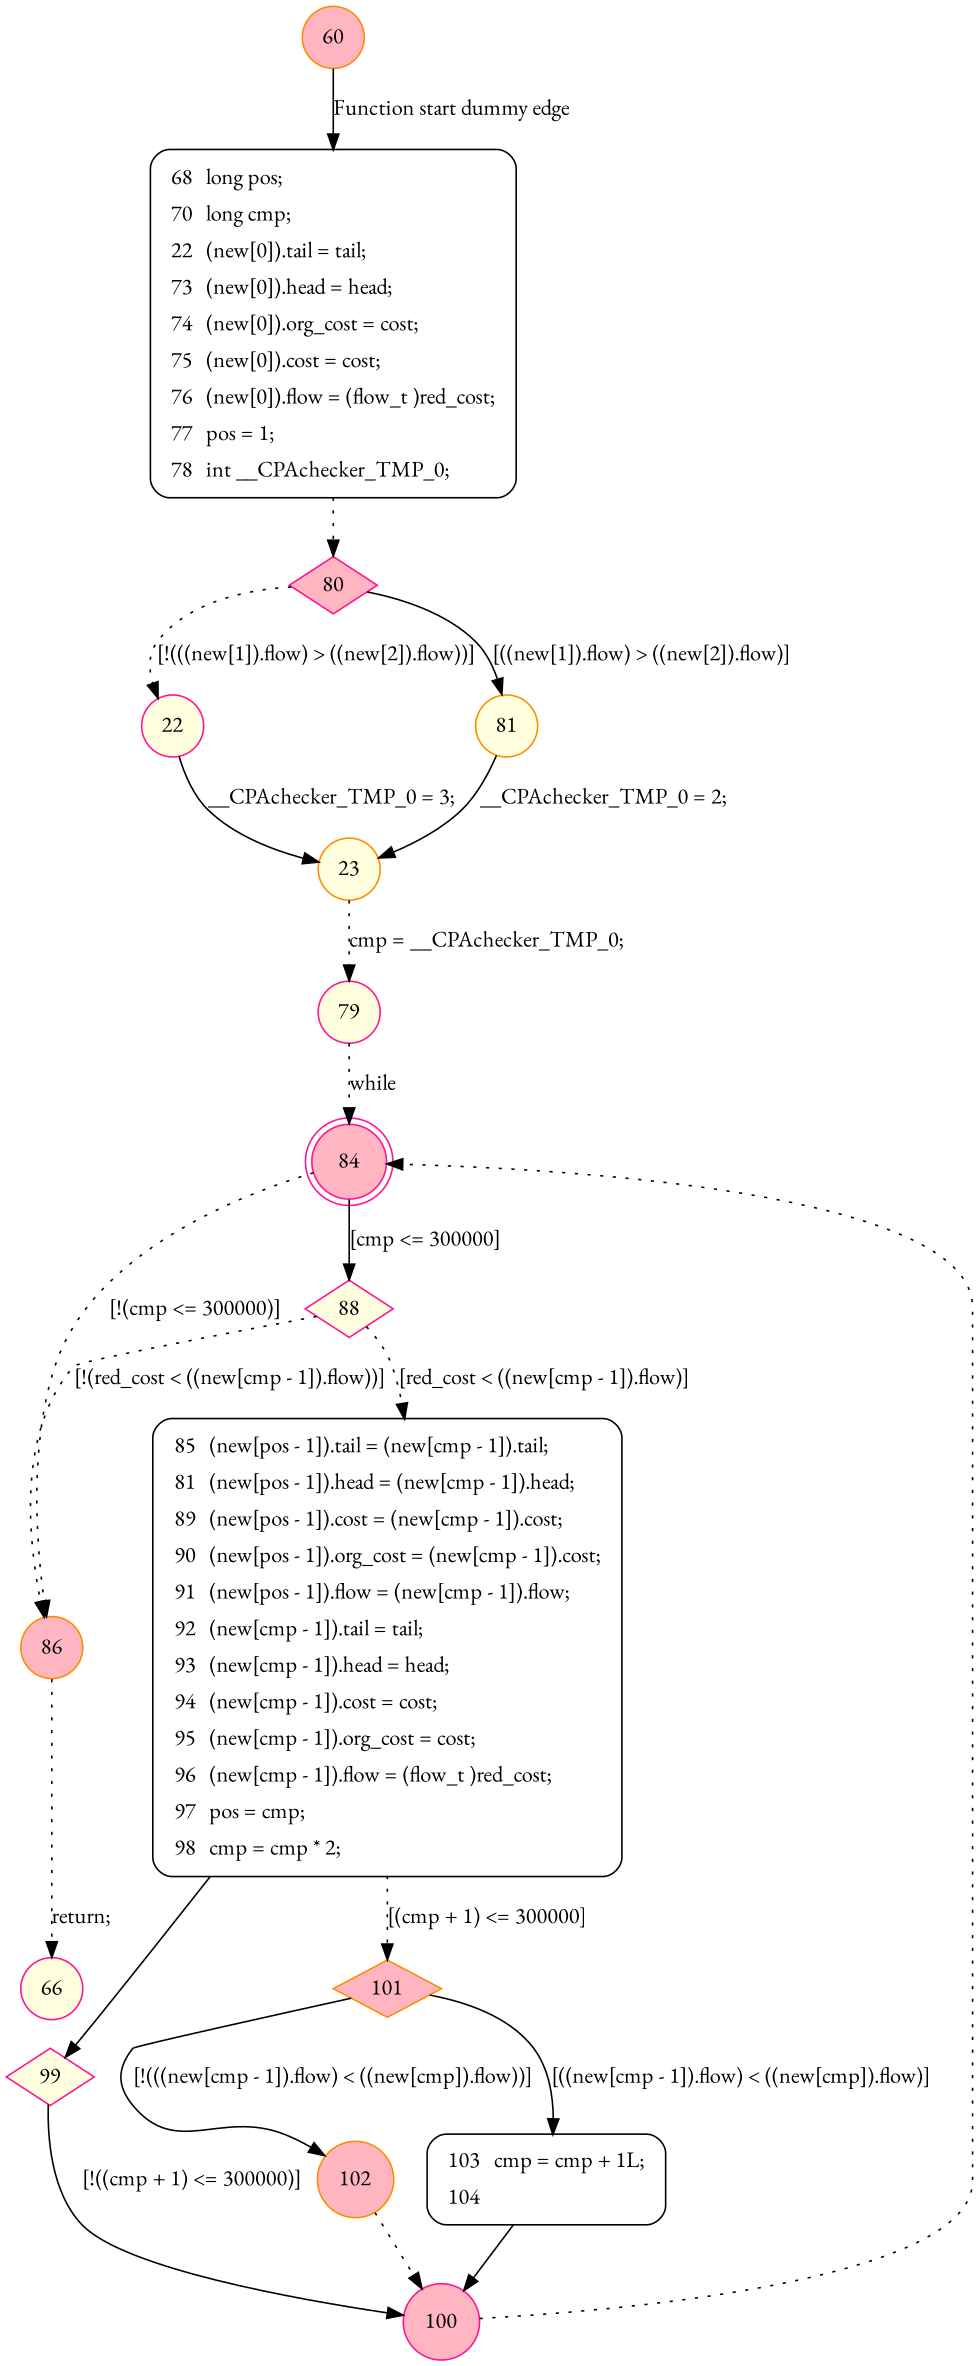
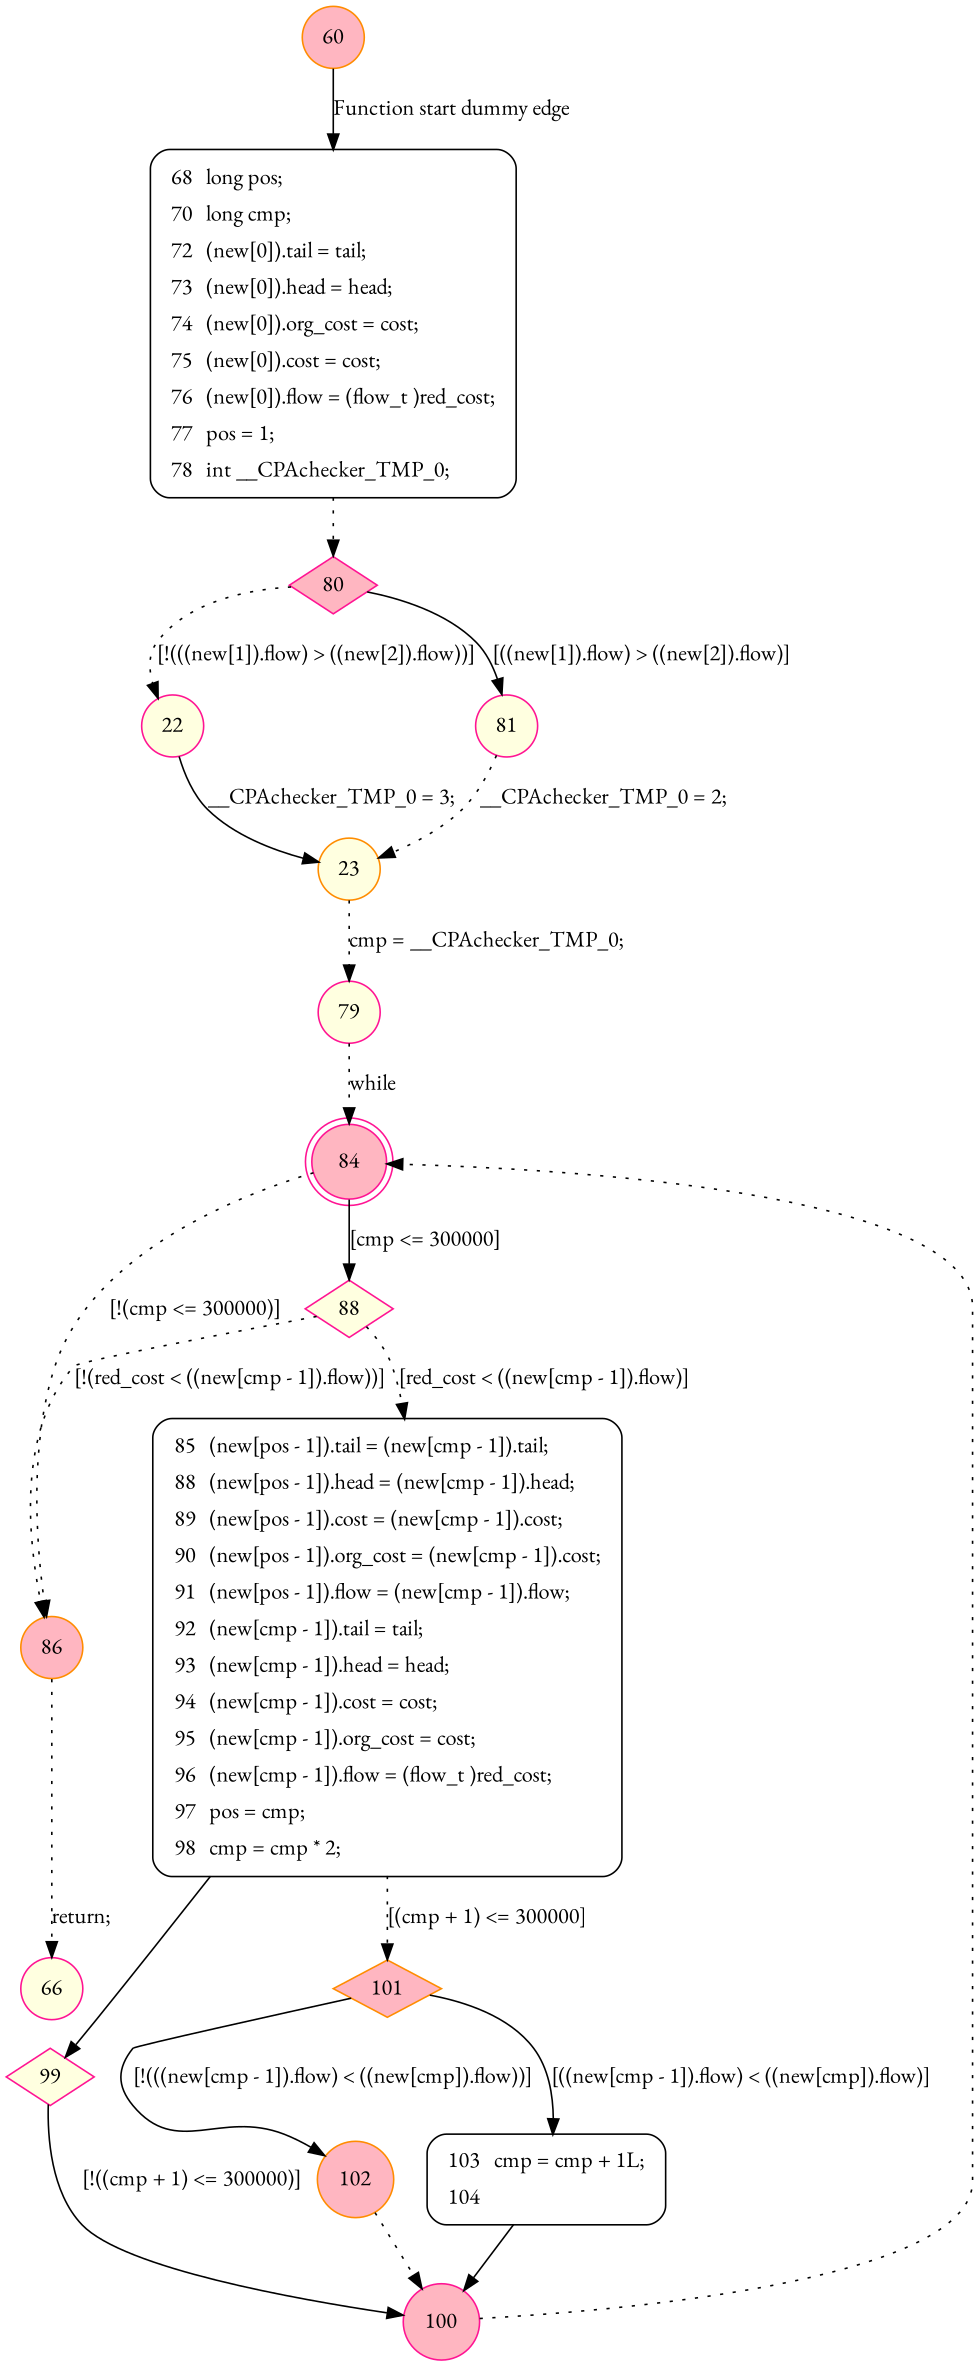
  digraph {
    fontname="EB Garamond"
    node [color=deeppink fillcolor=lightpink fontname="EB Garamond" shape=circle style=filled]
    edge [fontname="EB Garamond" style=dotted]
    n1 [color=darkorange label=60]
-   n2 [fillcolor=white label=<<table border="0" cellborder="0" cellpadding="3" bgcolor="white"><tr><td align="right">68</td><td align="left">long pos;</td></tr><tr><td align="right">70</td><td align="left">long cmp;</td></tr><tr><td align="right">22</td><td align="left">(new[0]).tail = tail;</td></tr><tr><td align="right">73</td><td align="left">(new[0]).head = head;</td></tr><tr><td align="right">74</td><td align="left">(new[0]).org_cost = cost;</td></tr><tr><td align="right">75</td><td align="left">(new[0]).cost = cost;</td></tr><tr><td align="right">76</td><td align="left">(new[0]).flow = (flow_t )red_cost;</td></tr><tr><td align="right">77</td><td align="left">pos = 1;</td></tr><tr><td align="right">78</td><td align="left">int __CPAchecker_TMP_0;</td></tr></table>> penwidth=1 shape=Mrecord style="filled,bold" color=""]
+   n2 [fillcolor=white label=<<table border="0" cellborder="0" cellpadding="3" bgcolor="white"><tr><td align="right">68</td><td align="left">long pos;</td></tr><tr><td align="right">70</td><td align="left">long cmp;</td></tr><tr><td align="right">72</td><td align="left">(new[0]).tail = tail;</td></tr><tr><td align="right">73</td><td align="left">(new[0]).head = head;</td></tr><tr><td align="right">74</td><td align="left">(new[0]).org_cost = cost;</td></tr><tr><td align="right">75</td><td align="left">(new[0]).cost = cost;</td></tr><tr><td align="right">76</td><td align="left">(new[0]).flow = (flow_t )red_cost;</td></tr><tr><td align="right">77</td><td align="left">pos = 1;</td></tr><tr><td align="right">78</td><td align="left">int __CPAchecker_TMP_0;</td></tr></table>> penwidth=1 shape=Mrecord style="filled,bold" color=""]
    80 [shape=diamond]
    n4 [fillcolor=lightyellow label=22]
-   81 [color=darkorange fillcolor=lightyellow]
+   81 [fillcolor=lightyellow]
    n6 [color=darkorange fillcolor=lightyellow label=23]
    79 [fillcolor=lightyellow]
    84 [shape=doublecircle]
    86 [color=darkorange]
    n10 [fillcolor=lightyellow label=88 shape=diamond]
    66 [fillcolor=lightyellow]
-   n12 [fillcolor=white label=<<table border="0" cellborder="0" cellpadding="3" bgcolor="white"><tr><td align="right">85</td><td align="left">(new[pos - 1]).tail = (new[cmp - 1]).tail;</td></tr><tr><td align="right">81</td><td align="left">(new[pos - 1]).head = (new[cmp - 1]).head;</td></tr><tr><td align="right">89</td><td align="left">(new[pos - 1]).cost = (new[cmp - 1]).cost;</td></tr><tr><td align="right">90</td><td align="left">(new[pos - 1]).org_cost = (new[cmp - 1]).cost;</td></tr><tr><td align="right">91</td><td align="left">(new[pos - 1]).flow = (new[cmp - 1]).flow;</td></tr><tr><td align="right">92</td><td align="left">(new[cmp - 1]).tail = tail;</td></tr><tr><td align="right">93</td><td align="left">(new[cmp - 1]).head = head;</td></tr><tr><td align="right">94</td><td align="left">(new[cmp - 1]).cost = cost;</td></tr><tr><td align="right">95</td><td align="left">(new[cmp - 1]).org_cost = cost;</td></tr><tr><td align="right">96</td><td align="left">(new[cmp - 1]).flow = (flow_t )red_cost;</td></tr><tr><td align="right">97</td><td align="left">pos = cmp;</td></tr><tr><td align="right">98</td><td align="left">cmp = cmp * 2;</td></tr></table>> penwidth=1 shape=Mrecord style="filled,bold" color=""]
+   n12 [fillcolor=white label=<<table border="0" cellborder="0" cellpadding="3" bgcolor="white"><tr><td align="right">85</td><td align="left">(new[pos - 1]).tail = (new[cmp - 1]).tail;</td></tr><tr><td align="right">88</td><td align="left">(new[pos - 1]).head = (new[cmp - 1]).head;</td></tr><tr><td align="right">89</td><td align="left">(new[pos - 1]).cost = (new[cmp - 1]).cost;</td></tr><tr><td align="right">90</td><td align="left">(new[pos - 1]).org_cost = (new[cmp - 1]).cost;</td></tr><tr><td align="right">91</td><td align="left">(new[pos - 1]).flow = (new[cmp - 1]).flow;</td></tr><tr><td align="right">92</td><td align="left">(new[cmp - 1]).tail = tail;</td></tr><tr><td align="right">93</td><td align="left">(new[cmp - 1]).head = head;</td></tr><tr><td align="right">94</td><td align="left">(new[cmp - 1]).cost = cost;</td></tr><tr><td align="right">95</td><td align="left">(new[cmp - 1]).org_cost = cost;</td></tr><tr><td align="right">96</td><td align="left">(new[cmp - 1]).flow = (flow_t )red_cost;</td></tr><tr><td align="right">97</td><td align="left">pos = cmp;</td></tr><tr><td align="right">98</td><td align="left">cmp = cmp * 2;</td></tr></table>> penwidth=1 shape=Mrecord style="filled,bold" color=""]
    99 [fillcolor=lightyellow shape=diamond]
    101 [color=darkorange shape=diamond]
    100
    102 [color=darkorange]
    n17 [fillcolor=white label=<<table border="0" cellborder="0" cellpadding="3" bgcolor="white"><tr><td align="right">103</td><td align="left">cmp = cmp + 1L;</td></tr><tr><td align="right">104</td><td align="left"></td></tr></table>> penwidth=1 shape=Mrecord style="filled,bold" color=""]
    n1 -> n2 [label="Function start dummy edge" style=solid]
    n2 -> 80
    80 -> n4 [label="[!(((new[1]).flow) > ((new[2]).flow))]"]
    80 -> 81 [label="[((new[1]).flow) > ((new[2]).flow)]" style=solid]
    n4 -> n6 [label="__CPAchecker_TMP_0 = 3;" style=solid]
-   81 -> n6 [label="__CPAchecker_TMP_0 = 2;" style=solid]
+   81 -> n6 [label="__CPAchecker_TMP_0 = 2;"]
    n6 -> 79 [label="cmp = __CPAchecker_TMP_0;"]
    79 -> 84 [label=while]
    84 -> 86 [label="[!(cmp <= 300000)]"]
    84 -> n10 [label="[cmp <= 300000]" style=solid]
    86 -> 66 [label="return;"]
    n10 -> 86 [label="[!(red_cost < ((new[cmp - 1]).flow))]"]
    n10 -> n12 [label="[red_cost < ((new[cmp - 1]).flow)]"]
    n12 -> 99 [style=solid]
    n12 -> 101 [label="[(cmp + 1) <= 300000]"]
    99 -> 100 [label="[!((cmp + 1) <= 300000)]" style=solid]
    101 -> 102 [label="[!(((new[cmp - 1]).flow) < ((new[cmp]).flow))]" style=solid]
    101 -> n17 [label="[((new[cmp - 1]).flow) < ((new[cmp]).flow)]" style=solid]
    100 -> 84
    102 -> 100
    n17 -> 100 [style=solid]
  }
